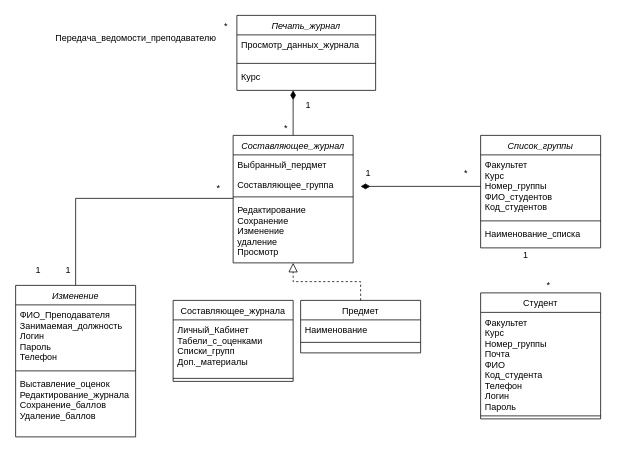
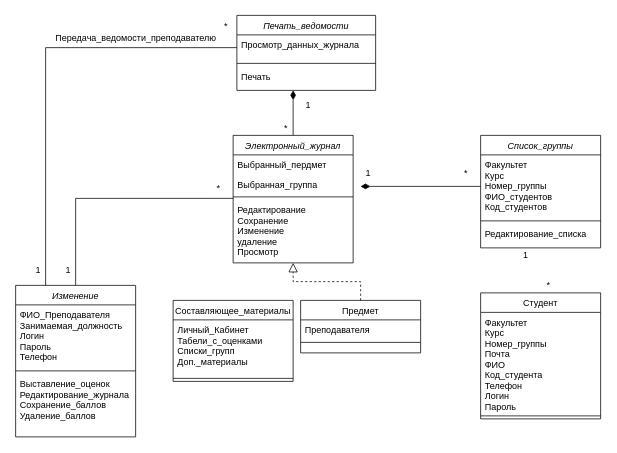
  <mxCell id="0" />
  <mxCell id="1" parent="0" />
  <mxCell id="2" style="edgeStyle=orthogonalEdgeStyle;rounded=0;orthogonalLoop=1;jettySize=auto;html=1;endArrow=diamondThin;endFill=1;endSize=10;" parent="1" source="3" edge="1"><mxGeometry relative="1" as="geometry"><mxPoint x="390" y="120" as="targetPoint" /></mxGeometry></mxCell>
- <mxCell id="3" value="Составляющее_журнал" style="swimlane;fontStyle=2;align=center;verticalAlign=top;childLayout=stackLayout;horizontal=1;startSize=26;horizontalStack=0;resizeParent=1;resizeLast=0;collapsible=1;marginBottom=0;rounded=0;shadow=0;strokeWidth=1;" parent="1" vertex="1"><mxGeometry x="310" y="180" width="160" height="170" as="geometry"><mxRectangle x="230" y="140" width="160" height="26" as="alternateBounds" /></mxGeometry></mxCell>
+ <mxCell id="3" value="Электронный_журнал" style="swimlane;fontStyle=2;align=center;verticalAlign=top;childLayout=stackLayout;horizontal=1;startSize=26;horizontalStack=0;resizeParent=1;resizeLast=0;collapsible=1;marginBottom=0;rounded=0;shadow=0;strokeWidth=1;" parent="1" vertex="1"><mxGeometry x="310" y="180" width="160" height="170" as="geometry"><mxRectangle x="230" y="140" width="160" height="26" as="alternateBounds" /></mxGeometry></mxCell>
  <mxCell id="4" value="Выбранный_пердмет" style="text;align=left;verticalAlign=top;spacingLeft=4;spacingRight=4;overflow=hidden;rotatable=0;points=[[0,0.5],[1,0.5]];portConstraint=eastwest;" parent="3" vertex="1"><mxGeometry y="26" width="160" height="26" as="geometry" /></mxCell>
- <mxCell id="5" value="Составляющее_группа" style="text;align=left;verticalAlign=top;spacingLeft=4;spacingRight=4;overflow=hidden;rotatable=0;points=[[0,0.5],[1,0.5]];portConstraint=eastwest;rounded=0;shadow=0;html=0;" parent="3" vertex="1"><mxGeometry y="52" width="160" height="26" as="geometry" /></mxCell>
+ <mxCell id="5" value="Выбранная_группа" style="text;align=left;verticalAlign=top;spacingLeft=4;spacingRight=4;overflow=hidden;rotatable=0;points=[[0,0.5],[1,0.5]];portConstraint=eastwest;rounded=0;shadow=0;html=0;" parent="3" vertex="1"><mxGeometry y="52" width="160" height="26" as="geometry" /></mxCell>
  <mxCell id="6" value="" style="line;html=1;strokeWidth=1;align=left;verticalAlign=middle;spacingTop=-1;spacingLeft=3;spacingRight=3;rotatable=0;labelPosition=right;points=[];portConstraint=eastwest;" parent="3" vertex="1"><mxGeometry y="78" width="160" height="8" as="geometry" /></mxCell>
  <mxCell id="7" value="Редактирование&#10;Сохранение&#10;Изменение&#10;удаление&#10;Просмотр" style="text;align=left;verticalAlign=top;spacingLeft=4;spacingRight=4;overflow=hidden;rotatable=0;points=[[0,0.5],[1,0.5]];portConstraint=eastwest;" parent="3" vertex="1"><mxGeometry y="86" width="160" height="84" as="geometry" /></mxCell>
- <mxCell id="8" value="Составляющее_журнала" style="swimlane;fontStyle=0;align=center;verticalAlign=top;childLayout=stackLayout;horizontal=1;startSize=26;horizontalStack=0;resizeParent=1;resizeLast=0;collapsible=1;marginBottom=0;rounded=0;shadow=0;strokeWidth=1;" parent="1" vertex="1"><mxGeometry x="230" y="400" width="160" height="108" as="geometry"><mxRectangle x="130" y="380" width="160" height="26" as="alternateBounds" /></mxGeometry></mxCell>
+ <mxCell id="8" value="Составляющее_материалы" style="swimlane;fontStyle=0;align=center;verticalAlign=top;childLayout=stackLayout;horizontal=1;startSize=26;horizontalStack=0;resizeParent=1;resizeLast=0;collapsible=1;marginBottom=0;rounded=0;shadow=0;strokeWidth=1;" parent="1" vertex="1"><mxGeometry x="230" y="400" width="160" height="108" as="geometry"><mxRectangle x="130" y="380" width="160" height="26" as="alternateBounds" /></mxGeometry></mxCell>
  <mxCell id="9" value="Личный_Кабинет&#10;Табели_с_оценками&#10;Списки_групп&#10;Доп._материалы" style="text;align=left;verticalAlign=top;spacingLeft=4;spacingRight=4;overflow=hidden;rotatable=0;points=[[0,0.5],[1,0.5]];portConstraint=eastwest;" parent="8" vertex="1"><mxGeometry y="26" width="160" height="74" as="geometry" /></mxCell>
  <mxCell id="10" value="" style="line;html=1;strokeWidth=1;align=left;verticalAlign=middle;spacingTop=-1;spacingLeft=3;spacingRight=3;rotatable=0;labelPosition=right;points=[];portConstraint=eastwest;" parent="8" vertex="1"><mxGeometry y="100" width="160" height="8" as="geometry" /></mxCell>
  <mxCell id="11" value="Предмет" style="swimlane;fontStyle=0;align=center;verticalAlign=top;childLayout=stackLayout;horizontal=1;startSize=26;horizontalStack=0;resizeParent=1;resizeLast=0;collapsible=1;marginBottom=0;rounded=0;shadow=0;strokeWidth=1;" parent="1" vertex="1"><mxGeometry x="400" y="400" width="160" height="70" as="geometry"><mxRectangle x="340" y="380" width="170" height="26" as="alternateBounds" /></mxGeometry></mxCell>
- <mxCell id="12" value="Наименование" style="text;align=left;verticalAlign=top;spacingLeft=4;spacingRight=4;overflow=hidden;rotatable=0;points=[[0,0.5],[1,0.5]];portConstraint=eastwest;" parent="11" vertex="1"><mxGeometry y="26" width="160" height="26" as="geometry" /></mxCell>
+ <mxCell id="12" value="Преподавателя" style="text;align=left;verticalAlign=top;spacingLeft=4;spacingRight=4;overflow=hidden;rotatable=0;points=[[0,0.5],[1,0.5]];portConstraint=eastwest;" parent="11" vertex="1"><mxGeometry y="26" width="160" height="26" as="geometry" /></mxCell>
  <mxCell id="13" value="" style="line;html=1;strokeWidth=1;align=left;verticalAlign=middle;spacingTop=-1;spacingLeft=3;spacingRight=3;rotatable=0;labelPosition=right;points=[];portConstraint=eastwest;" parent="11" vertex="1"><mxGeometry y="52" width="160" height="8" as="geometry" /></mxCell>
  <mxCell id="14" value="" style="endArrow=block;endSize=10;endFill=0;shadow=0;strokeWidth=1;rounded=0;edgeStyle=elbowEdgeStyle;elbow=vertical;dashed=1;" parent="1" source="11" target="3" edge="1"><mxGeometry width="160" relative="1" as="geometry"><mxPoint x="220" y="373" as="sourcePoint" /><mxPoint x="320" y="271" as="targetPoint" /></mxGeometry></mxCell>
  <mxCell id="15" style="edgeStyle=orthogonalEdgeStyle;rounded=0;orthogonalLoop=1;jettySize=auto;html=1;entryX=0;entryY=-0.024;entryDx=0;entryDy=0;entryPerimeter=0;endArrow=none;endFill=0;" parent="1" source="16" target="7" edge="1"><mxGeometry relative="1" as="geometry" /></mxCell>
  <mxCell id="16" value="Изменение" style="swimlane;fontStyle=2;align=center;verticalAlign=top;childLayout=stackLayout;horizontal=1;startSize=26;horizontalStack=0;resizeParent=1;resizeLast=0;collapsible=1;marginBottom=0;rounded=0;shadow=0;strokeWidth=1;" parent="1" vertex="1"><mxGeometry x="20" y="380" width="160" height="202" as="geometry"><mxRectangle x="230" y="140" width="160" height="26" as="alternateBounds" /></mxGeometry></mxCell>
  <mxCell id="17" value="ФИО_Преподавателя&#10;Занимаемая_должность&#10;Логин&#10;Пароль&#10;Телефон" style="text;align=left;verticalAlign=top;spacingLeft=4;spacingRight=4;overflow=hidden;rotatable=0;points=[[0,0.5],[1,0.5]];portConstraint=eastwest;" parent="16" vertex="1"><mxGeometry y="26" width="160" height="84" as="geometry" /></mxCell>
  <mxCell id="18" value="" style="line;html=1;strokeWidth=1;align=left;verticalAlign=middle;spacingTop=-1;spacingLeft=3;spacingRight=3;rotatable=0;labelPosition=right;points=[];portConstraint=eastwest;" parent="16" vertex="1"><mxGeometry y="110" width="160" height="8" as="geometry" /></mxCell>
  <mxCell id="19" value="Выставление_оценок&#10;Редактирование_журнала&#10;Сохранение_баллов&#10;Удаление_баллов" style="text;align=left;verticalAlign=top;spacingLeft=4;spacingRight=4;overflow=hidden;rotatable=0;points=[[0,0.5],[1,0.5]];portConstraint=eastwest;" parent="16" vertex="1"><mxGeometry y="118" width="160" height="72" as="geometry" /></mxCell>
  <mxCell id="20" value="1" style="text;html=1;align=center;verticalAlign=middle;resizable=0;points=[];autosize=1;strokeColor=none;fillColor=none;" parent="1" vertex="1"><mxGeometry x="75" y="345" width="30" height="30" as="geometry" /></mxCell>
  <mxCell id="21" value="*" style="text;html=1;align=center;verticalAlign=middle;resizable=0;points=[];autosize=1;strokeColor=none;fillColor=none;" parent="1" vertex="1"><mxGeometry x="275" y="235" width="30" height="30" as="geometry" /></mxCell>
  <mxCell id="22" value="Студент" style="swimlane;fontStyle=0;align=center;verticalAlign=top;childLayout=stackLayout;horizontal=1;startSize=26;horizontalStack=0;resizeParent=1;resizeLast=0;collapsible=1;marginBottom=0;rounded=0;shadow=0;strokeWidth=1;" parent="1" vertex="1"><mxGeometry x="640" y="390" width="160" height="168" as="geometry"><mxRectangle x="340" y="380" width="170" height="26" as="alternateBounds" /></mxGeometry></mxCell>
  <mxCell id="23" value="Факультет&#10;Курс&#10;Номер_группы&#10;Почта&#10;ФИО&#10;Код_студента&#10;Телефон&#10;Логин&#10;Пароль" style="text;align=left;verticalAlign=top;spacingLeft=4;spacingRight=4;overflow=hidden;rotatable=0;points=[[0,0.5],[1,0.5]];portConstraint=eastwest;" parent="22" vertex="1"><mxGeometry y="26" width="160" height="134" as="geometry" /></mxCell>
  <mxCell id="24" value="" style="line;html=1;strokeWidth=1;align=left;verticalAlign=middle;spacingTop=-1;spacingLeft=3;spacingRight=3;rotatable=0;labelPosition=right;points=[];portConstraint=eastwest;" parent="22" vertex="1"><mxGeometry y="160" width="160" height="8" as="geometry" /></mxCell>
  <mxCell id="25" value="Список_группы" style="swimlane;fontStyle=2;align=center;verticalAlign=top;childLayout=stackLayout;horizontal=1;startSize=26;horizontalStack=0;resizeParent=1;resizeLast=0;collapsible=1;marginBottom=0;rounded=0;shadow=0;strokeWidth=1;" parent="1" vertex="1"><mxGeometry x="640" y="180" width="160" height="150" as="geometry"><mxRectangle x="230" y="140" width="160" height="26" as="alternateBounds" /></mxGeometry></mxCell>
  <mxCell id="26" value="Факультет&#10;Курс&#10;Номер_группы&#10;ФИО_студентов&#10;Код_студентов" style="text;align=left;verticalAlign=top;spacingLeft=4;spacingRight=4;overflow=hidden;rotatable=0;points=[[0,0.5],[1,0.5]];portConstraint=eastwest;rounded=0;shadow=0;html=0;" parent="25" vertex="1"><mxGeometry y="26" width="160" height="84" as="geometry" /></mxCell>
  <mxCell id="27" value="" style="line;html=1;strokeWidth=1;align=left;verticalAlign=middle;spacingTop=-1;spacingLeft=3;spacingRight=3;rotatable=0;labelPosition=right;points=[];portConstraint=eastwest;" parent="25" vertex="1"><mxGeometry y="110" width="160" height="8" as="geometry" /></mxCell>
- <mxCell id="28" value="Наименование_списка" style="text;align=left;verticalAlign=top;spacingLeft=4;spacingRight=4;overflow=hidden;rotatable=0;points=[[0,0.5],[1,0.5]];portConstraint=eastwest;" parent="25" vertex="1"><mxGeometry y="118" width="160" height="22" as="geometry" /></mxCell>
+ <mxCell id="28" value="Редактирование_списка" style="text;align=left;verticalAlign=top;spacingLeft=4;spacingRight=4;overflow=hidden;rotatable=0;points=[[0,0.5],[1,0.5]];portConstraint=eastwest;" parent="25" vertex="1"><mxGeometry y="118" width="160" height="22" as="geometry" /></mxCell>
  <mxCell id="29" value="1" style="text;html=1;align=center;verticalAlign=middle;resizable=0;points=[];autosize=1;strokeColor=none;fillColor=none;" parent="1" vertex="1"><mxGeometry x="685" y="325" width="30" height="30" as="geometry" /></mxCell>
  <mxCell id="30" value="*" style="text;html=1;align=center;verticalAlign=middle;resizable=0;points=[];autosize=1;strokeColor=none;fillColor=none;" parent="1" vertex="1"><mxGeometry x="715" y="365" width="30" height="30" as="geometry" /></mxCell>
  <mxCell id="31" style="edgeStyle=orthogonalEdgeStyle;rounded=0;orthogonalLoop=1;jettySize=auto;html=1;endArrow=diamondThin;endFill=1;endSize=10;" parent="1" source="26" edge="1"><mxGeometry relative="1" as="geometry"><mxPoint x="480" y="248" as="targetPoint" /></mxGeometry></mxCell>
  <mxCell id="32" value="1" style="text;html=1;align=center;verticalAlign=middle;resizable=0;points=[];autosize=1;strokeColor=none;fillColor=none;" parent="1" vertex="1"><mxGeometry x="475" y="215" width="30" height="30" as="geometry" /></mxCell>
  <mxCell id="33" value="*" style="text;html=1;align=center;verticalAlign=middle;resizable=0;points=[];autosize=1;strokeColor=none;fillColor=none;" parent="1" vertex="1"><mxGeometry x="605" y="215" width="30" height="30" as="geometry" /></mxCell>
  <mxCell id="34" value="1" style="text;html=1;align=center;verticalAlign=middle;resizable=0;points=[];autosize=1;strokeColor=none;fillColor=none;" parent="1" vertex="1"><mxGeometry x="395" y="125" width="30" height="30" as="geometry" /></mxCell>
  <mxCell id="35" value="*" style="text;html=1;align=center;verticalAlign=middle;resizable=0;points=[];autosize=1;strokeColor=none;fillColor=none;" parent="1" vertex="1"><mxGeometry x="365" y="155" width="30" height="30" as="geometry" /></mxCell>
- <mxCell id="36" value="Печать_журнал" style="swimlane;fontStyle=2;align=center;verticalAlign=top;childLayout=stackLayout;horizontal=1;startSize=26;horizontalStack=0;resizeParent=1;resizeLast=0;collapsible=1;marginBottom=0;rounded=0;shadow=0;strokeWidth=1;" parent="1" vertex="1"><mxGeometry x="315" y="20" width="185" height="100" as="geometry"><mxRectangle x="230" y="140" width="160" height="26" as="alternateBounds" /></mxGeometry></mxCell>
+ <mxCell id="36" value="Печать_ведомости" style="swimlane;fontStyle=2;align=center;verticalAlign=top;childLayout=stackLayout;horizontal=1;startSize=26;horizontalStack=0;resizeParent=1;resizeLast=0;collapsible=1;marginBottom=0;rounded=0;shadow=0;strokeWidth=1;" parent="1" vertex="1"><mxGeometry x="315" y="20" width="185" height="100" as="geometry"><mxRectangle x="230" y="140" width="160" height="26" as="alternateBounds" /></mxGeometry></mxCell>
  <mxCell id="37" value="Просмотр_данных_журнала" style="text;align=left;verticalAlign=top;spacingLeft=4;spacingRight=4;overflow=hidden;rotatable=0;points=[[0,0.5],[1,0.5]];portConstraint=eastwest;rounded=0;shadow=0;html=0;" parent="36" vertex="1"><mxGeometry y="26" width="185" height="34" as="geometry" /></mxCell>
  <mxCell id="38" value="" style="line;html=1;strokeWidth=1;align=left;verticalAlign=middle;spacingTop=-1;spacingLeft=3;spacingRight=3;rotatable=0;labelPosition=right;points=[];portConstraint=eastwest;" parent="36" vertex="1"><mxGeometry y="60" width="185" height="8" as="geometry" /></mxCell>
- <mxCell id="39" value="Курс" style="text;align=left;verticalAlign=top;spacingLeft=4;spacingRight=4;overflow=hidden;rotatable=0;points=[[0,0.5],[1,0.5]];portConstraint=eastwest;" parent="36" vertex="1"><mxGeometry y="68" width="185" height="22" as="geometry" /></mxCell>
+ <mxCell id="39" value="Печать" style="text;align=left;verticalAlign=top;spacingLeft=4;spacingRight=4;overflow=hidden;rotatable=0;points=[[0,0.5],[1,0.5]];portConstraint=eastwest;" parent="36" vertex="1"><mxGeometry y="68" width="185" height="22" as="geometry" /></mxCell>
+ <mxCell id="40" style="edgeStyle=orthogonalEdgeStyle;rounded=0;orthogonalLoop=1;jettySize=auto;html=1;entryX=0.25;entryY=0;entryDx=0;entryDy=0;endArrow=none;endFill=0;endSize=10;" parent="1" source="37" target="16" edge="1"><mxGeometry relative="1" as="geometry" /></mxCell>
  <mxCell id="41" value="Передача_ведомости_преподавателю" style="text;html=1;align=center;verticalAlign=middle;resizable=0;points=[];autosize=1;strokeColor=none;fillColor=none;" parent="1" vertex="1"><mxGeometry x="60" y="35" width="240" height="30" as="geometry" /></mxCell>
  <mxCell id="42" value="1&lt;br&gt;" style="text;html=1;align=center;verticalAlign=middle;resizable=0;points=[];autosize=1;strokeColor=none;fillColor=none;" vertex="1" parent="1"><mxGeometry x="35" y="345" width="30" height="30" as="geometry" /></mxCell>
  <mxCell id="43" value="*" style="text;html=1;align=center;verticalAlign=middle;resizable=0;points=[];autosize=1;strokeColor=none;fillColor=none;" vertex="1" parent="1"><mxGeometry x="285" y="20" width="30" height="30" as="geometry" /></mxCell>
